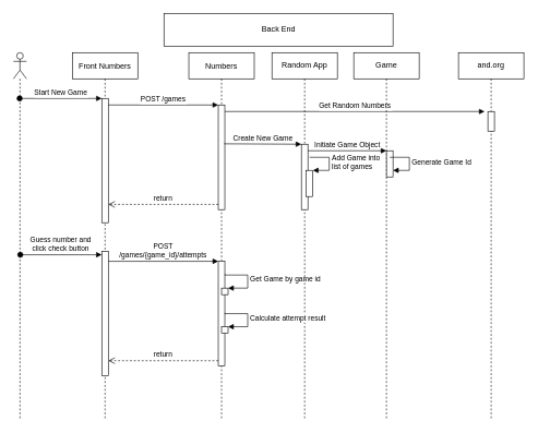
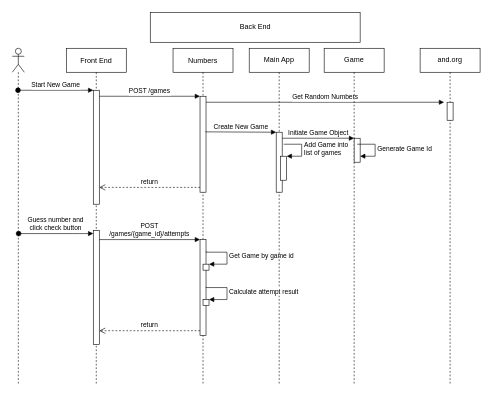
  <mxCell id="0" />
  <mxCell id="1" parent="0" />
- <mxCell id="2" value="Front Numbers" style="shape=umlLifeline;perimeter=lifelinePerimeter;container=1;collapsible=0;recursiveResize=0;rounded=0;shadow=0;strokeWidth=1;" parent="1" vertex="1"><mxGeometry x="110" y="80" width="100" height="560" as="geometry" /></mxCell>
+ <mxCell id="2" value="Front End" style="shape=umlLifeline;perimeter=lifelinePerimeter;container=1;collapsible=0;recursiveResize=0;rounded=0;shadow=0;strokeWidth=1;" parent="1" vertex="1"><mxGeometry x="110" y="80" width="100" height="560" as="geometry" /></mxCell>
  <mxCell id="3" value="" style="points=[];perimeter=orthogonalPerimeter;rounded=0;shadow=0;strokeWidth=1;" parent="2" vertex="1"><mxGeometry x="45" y="70" width="10" height="190" as="geometry" /></mxCell>
  <mxCell id="4" value="" style="points=[];perimeter=orthogonalPerimeter;rounded=0;shadow=0;strokeWidth=1;" vertex="1" parent="2"><mxGeometry x="45" y="304" width="10" height="190" as="geometry" /></mxCell>
  <mxCell id="5" value="Numbers" style="shape=umlLifeline;perimeter=lifelinePerimeter;container=1;collapsible=0;recursiveResize=0;rounded=0;shadow=0;strokeWidth=1;" parent="1" vertex="1"><mxGeometry x="288" y="80" width="100" height="560" as="geometry" /></mxCell>
  <mxCell id="6" value="" style="points=[];perimeter=orthogonalPerimeter;rounded=0;shadow=0;strokeWidth=1;" parent="5" vertex="1"><mxGeometry x="45" y="80" width="10" height="160" as="geometry" /></mxCell>
  <mxCell id="7" value="" style="points=[];perimeter=orthogonalPerimeter;rounded=0;shadow=0;strokeWidth=1;" vertex="1" parent="5"><mxGeometry x="45" y="319" width="10" height="160" as="geometry" /></mxCell>
  <mxCell id="8" value="" style="html=1;points=[];perimeter=orthogonalPerimeter;" vertex="1" parent="5"><mxGeometry x="50" y="360" width="10" height="10" as="geometry" /></mxCell>
  <mxCell id="9" value="Get Game by game id" style="edgeStyle=orthogonalEdgeStyle;html=1;align=left;spacingLeft=2;endArrow=block;rounded=0;entryX=1;entryY=0;exitX=1.012;exitY=0.124;exitDx=0;exitDy=0;exitPerimeter=0;" edge="1" target="8" parent="5" source="7"><mxGeometry relative="1" as="geometry"><mxPoint x="60" y="340" as="sourcePoint" /><Array as="points"><mxPoint x="55" y="340" /><mxPoint x="90" y="340" /><mxPoint x="90" y="360" /></Array></mxGeometry></mxCell>
  <mxCell id="10" value="return" style="verticalAlign=bottom;endArrow=open;dashed=1;endSize=8;exitX=0;exitY=0.95;shadow=0;strokeWidth=1;" parent="1" source="6" target="3" edge="1"><mxGeometry relative="1" as="geometry"><mxPoint x="265" y="236" as="targetPoint" /></mxGeometry></mxCell>
  <mxCell id="11" value="POST /games" style="verticalAlign=bottom;endArrow=block;entryX=0;entryY=0;shadow=0;strokeWidth=1;" parent="1" source="3" target="6" edge="1"><mxGeometry relative="1" as="geometry"><mxPoint x="265" y="160" as="sourcePoint" /></mxGeometry></mxCell>
  <mxCell id="12" value="Get Random Numbers" style="verticalAlign=bottom;endArrow=block;shadow=0;strokeWidth=1;" parent="1" source="6" edge="1"><mxGeometry relative="1" as="geometry"><mxPoint x="230" y="200" as="sourcePoint" /><mxPoint x="740" y="170" as="targetPoint" /></mxGeometry></mxCell>
  <mxCell id="13" value="" style="shape=umlLifeline;participant=umlActor;perimeter=lifelinePerimeter;whiteSpace=wrap;html=1;container=1;collapsible=0;recursiveResize=0;verticalAlign=top;spacingTop=36;outlineConnect=0;" vertex="1" parent="1"><mxGeometry x="20" y="80" width="20" height="560" as="geometry" /></mxCell>
  <mxCell id="14" value="Back End" style="html=1;" vertex="1" parent="1"><mxGeometry x="250" y="20" width="350" height="50" as="geometry" /></mxCell>
- <mxCell id="15" value="Random App" style="shape=umlLifeline;perimeter=lifelinePerimeter;whiteSpace=wrap;html=1;container=1;collapsible=0;recursiveResize=0;outlineConnect=0;" vertex="1" parent="1"><mxGeometry x="415" y="80" width="100" height="560" as="geometry" /></mxCell>
+ <mxCell id="15" value="Main App" style="shape=umlLifeline;perimeter=lifelinePerimeter;whiteSpace=wrap;html=1;container=1;collapsible=0;recursiveResize=0;outlineConnect=0;" vertex="1" parent="1"><mxGeometry x="415" y="80" width="100" height="560" as="geometry" /></mxCell>
  <mxCell id="16" value="" style="html=1;points=[];perimeter=orthogonalPerimeter;" vertex="1" parent="15"><mxGeometry x="45" y="140" width="10" height="100" as="geometry" /></mxCell>
  <mxCell id="17" value="" style="html=1;points=[];perimeter=orthogonalPerimeter;" vertex="1" parent="15"><mxGeometry x="52.5" y="180" width="10" height="40" as="geometry" /></mxCell>
  <mxCell id="18" value="Add Game into&lt;br&gt;list of games" style="edgeStyle=orthogonalEdgeStyle;html=1;align=left;spacingLeft=2;endArrow=block;rounded=0;entryX=1;entryY=0;" edge="1" target="17" parent="15"><mxGeometry relative="1" as="geometry"><mxPoint x="57.5" y="160" as="sourcePoint" /><Array as="points"><mxPoint x="87.5" y="160" /></Array></mxGeometry></mxCell>
  <mxCell id="19" value="Start New Game" style="verticalAlign=bottom;startArrow=oval;endArrow=block;startSize=8;shadow=0;strokeWidth=1;" parent="1" target="3" edge="1" source="13"><mxGeometry relative="1" as="geometry"><mxPoint x="95" y="150" as="sourcePoint" /><Array as="points"><mxPoint x="130" y="150" /></Array></mxGeometry></mxCell>
  <mxCell id="20" value="and.org" style="shape=umlLifeline;perimeter=lifelinePerimeter;whiteSpace=wrap;html=1;container=1;collapsible=0;recursiveResize=0;outlineConnect=0;" vertex="1" parent="1"><mxGeometry x="700" y="80" width="100" height="560" as="geometry" /></mxCell>
  <mxCell id="21" value="" style="points=[];perimeter=orthogonalPerimeter;rounded=0;shadow=0;strokeWidth=1;" parent="20" vertex="1"><mxGeometry x="45" y="90" width="10" height="30" as="geometry" /></mxCell>
  <mxCell id="22" value="Create New Game" style="html=1;verticalAlign=bottom;endArrow=block;entryX=0;entryY=0;rounded=0;exitX=0.9;exitY=0.371;exitDx=0;exitDy=0;exitPerimeter=0;" edge="1" target="16" parent="1" source="6"><mxGeometry relative="1" as="geometry"><mxPoint x="350" y="220" as="sourcePoint" /></mxGeometry></mxCell>
  <mxCell id="23" value="Game" style="shape=umlLifeline;perimeter=lifelinePerimeter;whiteSpace=wrap;html=1;container=1;collapsible=0;recursiveResize=0;outlineConnect=0;" vertex="1" parent="1"><mxGeometry x="540" y="80" width="100" height="560" as="geometry" /></mxCell>
  <mxCell id="24" value="" style="html=1;points=[];perimeter=orthogonalPerimeter;" vertex="1" parent="23"><mxGeometry x="50" y="150" width="10" height="40" as="geometry" /></mxCell>
  <mxCell id="25" value="Generate Game Id" style="edgeStyle=orthogonalEdgeStyle;html=1;align=left;spacingLeft=2;endArrow=block;rounded=0;entryX=1;entryY=0;" edge="1" parent="23"><mxGeometry relative="1" as="geometry"><mxPoint x="55" y="160" as="sourcePoint" /><Array as="points"><mxPoint x="85" y="160" /></Array><mxPoint x="60" y="180" as="targetPoint" /></mxGeometry></mxCell>
  <mxCell id="26" value="Initiate Game Object" style="html=1;verticalAlign=bottom;endArrow=block;entryX=0;entryY=0;rounded=0;" edge="1" target="24" parent="1"><mxGeometry relative="1" as="geometry"><mxPoint x="470" y="230" as="sourcePoint" /></mxGeometry></mxCell>
  <mxCell id="27" value="return" style="verticalAlign=bottom;endArrow=open;dashed=1;endSize=8;exitX=0;exitY=0.95;shadow=0;strokeWidth=1;" edge="1" parent="1" source="7" target="4"><mxGeometry relative="1" as="geometry"><mxPoint x="266" y="475" as="targetPoint" /></mxGeometry></mxCell>
  <mxCell id="28" value="POST&#10;/games/{game_id}/attempts" style="verticalAlign=bottom;endArrow=block;entryX=0;entryY=0;shadow=0;strokeWidth=1;" edge="1" parent="1" source="4" target="7"><mxGeometry relative="1" as="geometry"><mxPoint x="266" y="399" as="sourcePoint" /></mxGeometry></mxCell>
  <mxCell id="29" value="Guess number and&#10;click check button" style="verticalAlign=bottom;startArrow=oval;endArrow=block;startSize=8;shadow=0;strokeWidth=1;" edge="1" parent="1" target="4"><mxGeometry relative="1" as="geometry"><mxPoint x="30.5" y="389" as="sourcePoint" /><Array as="points"><mxPoint x="131" y="389" /></Array></mxGeometry></mxCell>
  <mxCell id="30" value="" style="html=1;points=[];perimeter=orthogonalPerimeter;" vertex="1" parent="1"><mxGeometry x="338" y="499" width="10" height="10" as="geometry" /></mxCell>
  <mxCell id="31" value="Calculate attempt result" style="edgeStyle=orthogonalEdgeStyle;html=1;align=left;spacingLeft=2;endArrow=block;rounded=0;entryX=1;entryY=0;exitX=1.012;exitY=0.124;exitDx=0;exitDy=0;exitPerimeter=0;" edge="1" parent="1" target="30"><mxGeometry relative="1" as="geometry"><mxPoint x="343.12" y="477.84" as="sourcePoint" /><Array as="points"><mxPoint x="343" y="479" /><mxPoint x="378" y="479" /><mxPoint x="378" y="499" /></Array></mxGeometry></mxCell>
